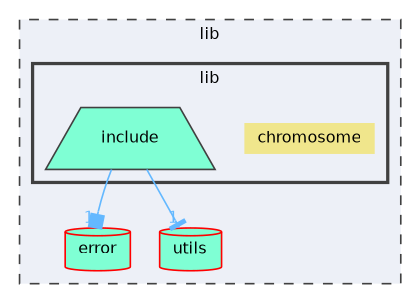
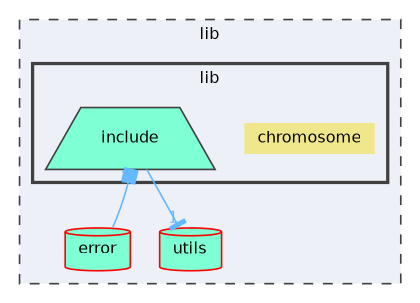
  digraph {
    compound=true
    node [fillcolor=aquamarine fontname=Helvetica fontsize=10 shape=cylinder style=filled color=red]
    edge [color=steelblue1 fontcolor=steelblue1 fontname=Helvetica fontsize=10 headlabel=1 labeldistance=1.5 labelfontname=Helvetica labelfontsize=10]
    n1 [fillcolor=khaki height=0.2 label=chromosome shape=plaintext width=0.4 color=""]
    n2 [color=grey25 height=0.2 label=include shape=trapezium width=0.4]
    n3 [height=0.2 label=error width=0.4]
    n4 [height=0.2 label=utils width=0.4]
    subgraph cluster_1 {
      bgcolor="#edf0f7"
      fontname=Helvetica
      fontsize=10
      label=lib
      pencolor=grey25
      style="filled,dashed"
      n3
      n4
      subgraph cluster_2 {
        bgcolor="#edf0f7"
        fontname=Helvetica
        fontsize=10
        label=lib
        pencolor=grey25
        style="filled,bold"
        n1
        n2
      }
    }
-   n2 -> n3 [arrowhead=box]
+   n3 -> n2 [arrowhead=box]
    n2 -> n4 [arrowhead=tee]
  }
